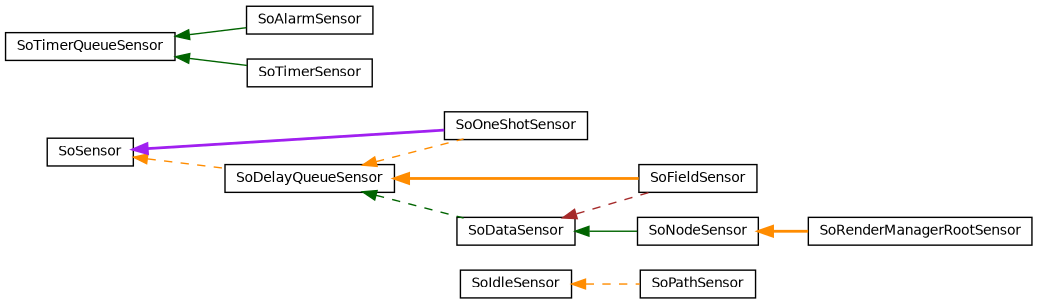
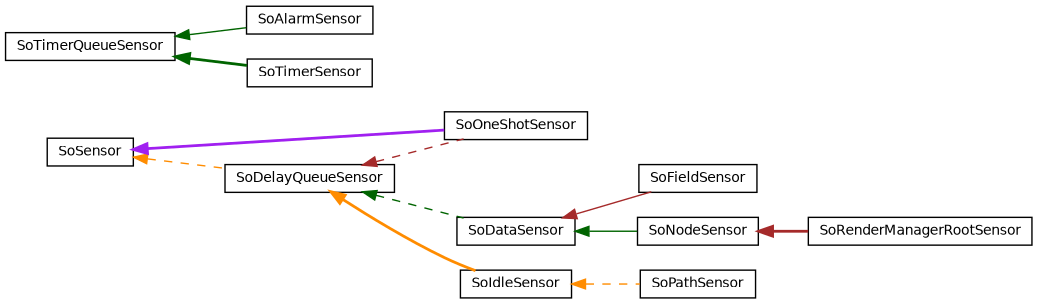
  digraph {
    rankdir=LR
    node [color=black fillcolor=white fontname=Helvetica fontsize=10 shape=record style=filled]
    edge [color=darkgreen dir=back fontname=Helvetica fontsize=10 labelfontname=Helvetica labelfontsize=10 style=dashed]
    n1 [height=0.2 label=SoSensor width=0.4]
    n2 [height=0.2 label=SoDelayQueueSensor width=0.4]
    n3 [height=0.2 label=SoOneShotSensor width=0.4]
    n4 [height=0.2 label=SoDataSensor width=0.4]
    n5 [height=0.2 label=SoIdleSensor width=0.4]
    n6 [height=0.2 label=SoTimerQueueSensor width=0.4]
    n7 [height=0.2 label=SoAlarmSensor width=0.4]
    n8 [height=0.2 label=SoTimerSensor width=0.4]
    n9 [height=0.2 label=SoFieldSensor width=0.4]
    n10 [height=0.2 label=SoNodeSensor width=0.4]
    n11 [height=0.2 label=SoPathSensor width=0.4]
    n12 [height=0.2 label=SoRenderManagerRootSensor width=0.4]
    n1 -> n2 [color=darkorange]
    n1 -> n3 [color=purple style=bold]
-   n2 -> n3 [color=darkorange]
+   n2 -> n3 [color=brown]
    n2 -> n4
-   n2 -> n9 [color=darkorange style=bold]
-   n4 -> n9 [color=brown]
+   n2 -> n5 [color=darkorange style=bold]
+   n4 -> n9 [color=brown style=solid]
    n4 -> n10 [style=solid]
    n5 -> n11 [color=darkorange]
    n6 -> n7 [style=solid]
-   n6 -> n8 [style=solid]
-   n10 -> n12 [color=darkorange style=bold]
+   n6 -> n8 [style=bold]
+   n10 -> n12 [color=brown style=bold]
  }
